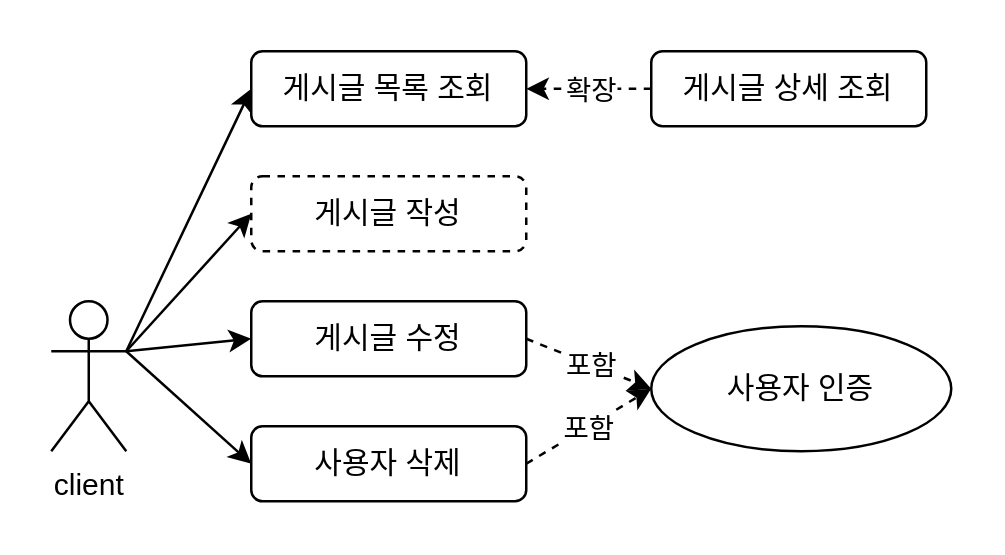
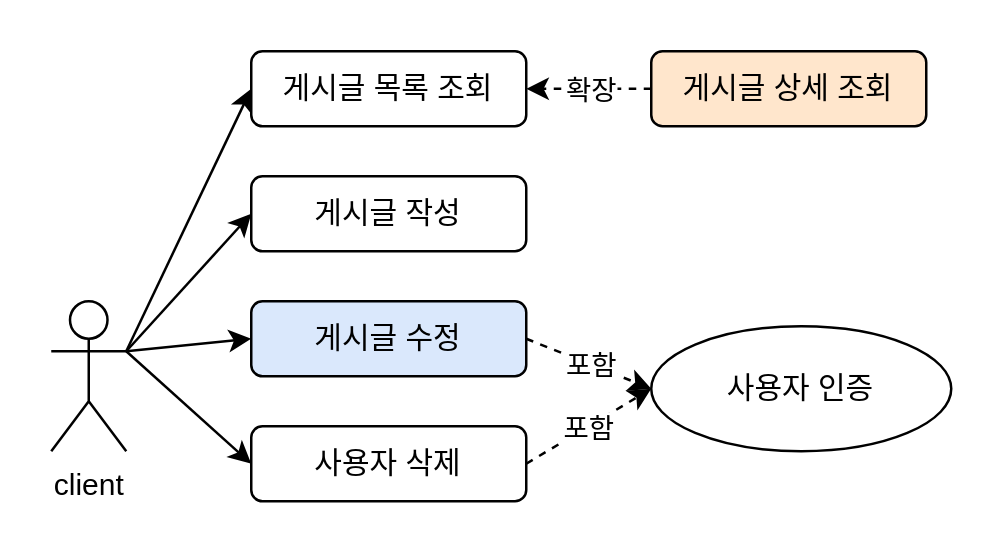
  <mxCell id="0" />
  <mxCell id="1" parent="0" />
  <mxCell id="2" value="client&lt;br&gt;" style="shape=umlActor;verticalLabelPosition=bottom;verticalAlign=top;html=1;outlineConnect=0;" parent="1" vertex="1"><mxGeometry x="20" y="120" width="30" height="60" as="geometry" /></mxCell>
  <mxCell id="3" value="게시글 목록 조회" style="rounded=1;whiteSpace=wrap;html=1;" parent="1" vertex="1"><mxGeometry x="100" y="20" width="110" height="30" as="geometry" /></mxCell>
- <mxCell id="4" value="게시글 작성" style="rounded=1;whiteSpace=wrap;html=1;dashed=1;" parent="1" vertex="1"><mxGeometry x="100" y="70" width="110" height="30" as="geometry" /></mxCell>
+ <mxCell id="4" value="게시글 작성" style="rounded=1;whiteSpace=wrap;html=1;" parent="1" vertex="1"><mxGeometry x="100" y="70" width="110" height="30" as="geometry" /></mxCell>
  <mxCell id="5" value="" style="endArrow=classic;html=1;rounded=0;entryX=0;entryY=0.5;entryDx=0;entryDy=0;exitX=1;exitY=0.333;exitDx=0;exitDy=0;exitPerimeter=0;" parent="1" source="2" target="3" edge="1"><mxGeometry width="50" height="50" relative="1" as="geometry"><mxPoint x="40" y="110" as="sourcePoint" /><mxPoint x="90" y="60" as="targetPoint" /></mxGeometry></mxCell>
- <mxCell id="6" value="게시글 수정" style="rounded=1;whiteSpace=wrap;html=1;" parent="1" vertex="1"><mxGeometry x="100" y="120" width="110" height="30" as="geometry" /></mxCell>
+ <mxCell id="6" value="게시글 수정" style="rounded=1;whiteSpace=wrap;html=1;fillColor=#dae8fc;" parent="1" vertex="1"><mxGeometry x="100" y="120" width="110" height="30" as="geometry" /></mxCell>
  <mxCell id="7" value="" style="endArrow=classic;html=1;rounded=0;entryX=0;entryY=0.5;entryDx=0;entryDy=0;" parent="1" target="4" edge="1"><mxGeometry width="50" height="50" relative="1" as="geometry"><mxPoint x="50" y="140" as="sourcePoint" /><mxPoint x="100" y="90" as="targetPoint" /></mxGeometry></mxCell>
  <mxCell id="8" value="" style="endArrow=classic;html=1;rounded=0;entryX=0;entryY=0.5;entryDx=0;entryDy=0;" parent="1" target="6" edge="1"><mxGeometry width="50" height="50" relative="1" as="geometry"><mxPoint x="50" y="140" as="sourcePoint" /><mxPoint x="110" y="95" as="targetPoint" /></mxGeometry></mxCell>
- <mxCell id="9" value="게시글 상세 조회" style="rounded=1;whiteSpace=wrap;html=1;" parent="1" vertex="1"><mxGeometry x="260" y="20" width="110" height="30" as="geometry" /></mxCell>
+ <mxCell id="9" value="게시글 상세 조회" style="rounded=1;whiteSpace=wrap;html=1;fillColor=#ffe6cc;" parent="1" vertex="1"><mxGeometry x="260" y="20" width="110" height="30" as="geometry" /></mxCell>
  <mxCell id="10" value="" style="endArrow=classic;html=1;rounded=0;exitX=0;exitY=0.5;exitDx=0;exitDy=0;entryX=1;entryY=0.5;entryDx=0;entryDy=0;dashed=1;" parent="1" source="9" target="3" edge="1"><mxGeometry relative="1" as="geometry"><mxPoint x="340" y="230" as="sourcePoint" /><mxPoint x="440" y="230" as="targetPoint" /></mxGeometry></mxCell>
  <mxCell id="11" value="확장" style="edgeLabel;resizable=0;html=1;align=center;verticalAlign=middle;" parent="10" connectable="0" vertex="1"><mxGeometry relative="1" as="geometry" /></mxCell>
  <mxCell id="12" value="사용자 삭제" style="rounded=1;whiteSpace=wrap;html=1;" parent="1" vertex="1"><mxGeometry x="100" y="170" width="110" height="30" as="geometry" /></mxCell>
  <mxCell id="13" value="" style="endArrow=classic;html=1;rounded=0;entryX=0;entryY=0.5;entryDx=0;entryDy=0;exitX=1;exitY=0.333;exitDx=0;exitDy=0;exitPerimeter=0;" parent="1" source="2" target="12" edge="1"><mxGeometry width="50" height="50" relative="1" as="geometry"><mxPoint x="60" y="150" as="sourcePoint" /><mxPoint x="110" y="45" as="targetPoint" /></mxGeometry></mxCell>
  <mxCell id="14" value="사용자 인증" style="ellipse;whiteSpace=wrap;html=1;" vertex="1" parent="1"><mxGeometry x="260" y="130" width="120" height="50" as="geometry" /></mxCell>
  <mxCell id="15" value="" style="endArrow=classic;html=1;rounded=0;exitX=1;exitY=0.5;exitDx=0;exitDy=0;entryX=0;entryY=0.5;entryDx=0;entryDy=0;dashed=1;" edge="1" parent="1" source="6" target="14"><mxGeometry relative="1" as="geometry"><mxPoint x="270" y="45" as="sourcePoint" /><mxPoint x="220" y="45" as="targetPoint" /></mxGeometry></mxCell>
  <mxCell id="16" value="포함" style="edgeLabel;resizable=0;html=1;align=center;verticalAlign=middle;" connectable="0" vertex="1" parent="15"><mxGeometry relative="1" as="geometry" /></mxCell>
  <mxCell id="17" value="" style="endArrow=classic;html=1;rounded=0;exitX=1;exitY=0.5;exitDx=0;exitDy=0;dashed=1;entryX=0;entryY=0.5;entryDx=0;entryDy=0;" edge="1" parent="1" source="12" target="14"><mxGeometry relative="1" as="geometry"><mxPoint x="220" y="145" as="sourcePoint" /><mxPoint x="260" y="160" as="targetPoint" /></mxGeometry></mxCell>
  <mxCell id="18" value="포함" style="edgeLabel;resizable=0;html=1;align=center;verticalAlign=middle;" connectable="0" vertex="1" parent="17"><mxGeometry relative="1" as="geometry" /></mxCell>
